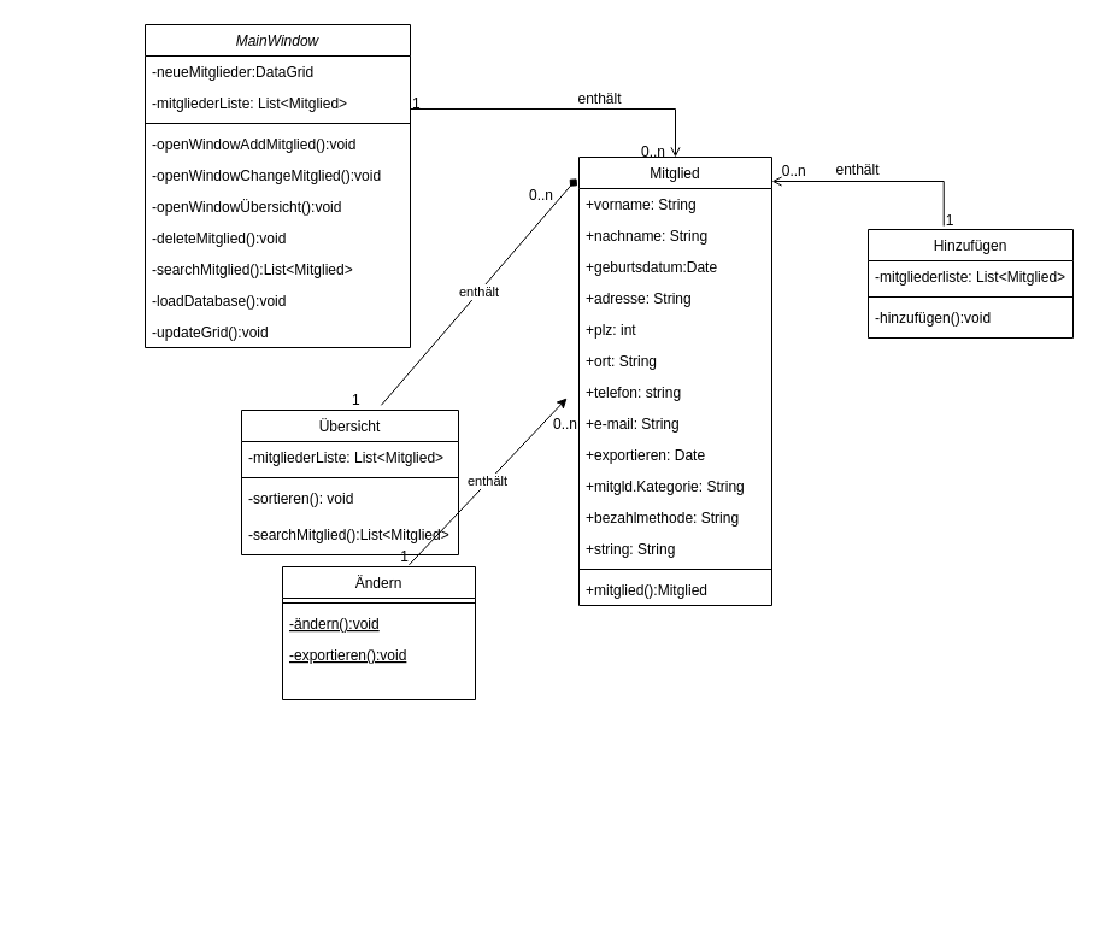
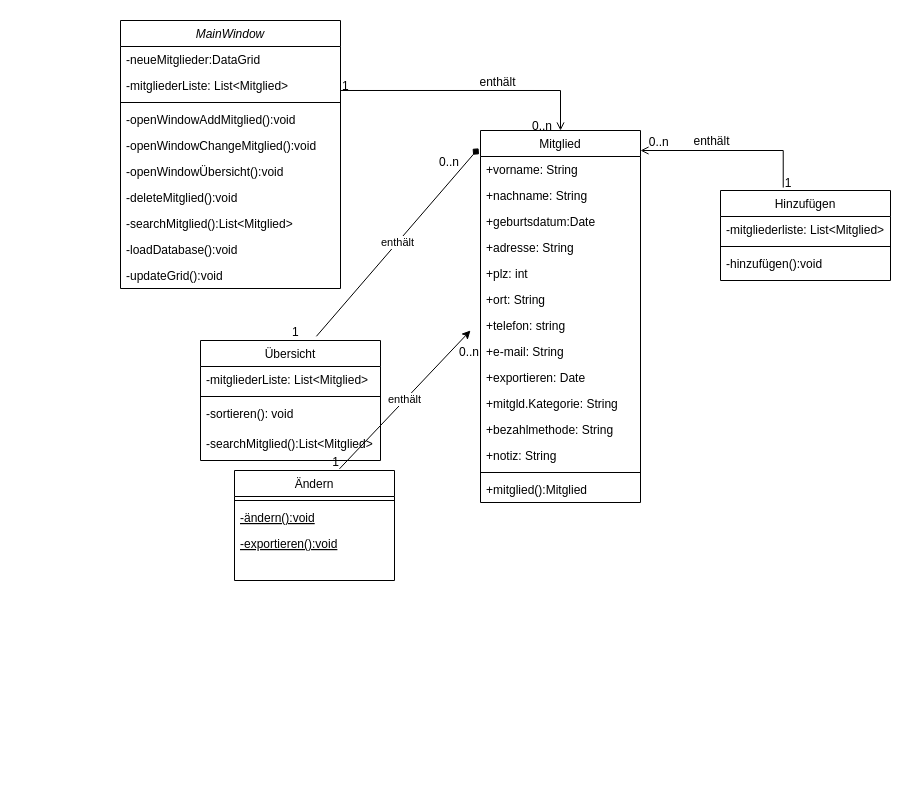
  <mxCell id="0" />
  <mxCell id="1" parent="0" />
  <mxCell id="2" value="MainWindow" style="swimlane;fontStyle=2;align=center;verticalAlign=top;childLayout=stackLayout;horizontal=1;startSize=26;horizontalStack=0;resizeParent=1;resizeLast=0;collapsible=1;marginBottom=0;rounded=0;shadow=0;strokeWidth=1;" parent="1" vertex="1"><mxGeometry x="120" y="20" width="220" height="268" as="geometry"><mxRectangle x="230" y="140" width="160" height="26" as="alternateBounds" /></mxGeometry></mxCell>
  <mxCell id="3" value="-neueMitglieder:DataGrid" style="text;align=left;verticalAlign=top;spacingLeft=4;spacingRight=4;overflow=hidden;rotatable=0;points=[[0,0.5],[1,0.5]];portConstraint=eastwest;" parent="2" vertex="1"><mxGeometry y="26" width="220" height="26" as="geometry" /></mxCell>
  <mxCell id="4" value="-mitgliederListe: List&lt;Mitglied&gt;" style="text;align=left;verticalAlign=top;spacingLeft=4;spacingRight=4;overflow=hidden;rotatable=0;points=[[0,0.5],[1,0.5]];portConstraint=eastwest;" parent="2" vertex="1"><mxGeometry y="52" width="220" height="26" as="geometry" /></mxCell>
  <mxCell id="5" value="" style="line;html=1;strokeWidth=1;align=left;verticalAlign=middle;spacingTop=-1;spacingLeft=3;spacingRight=3;rotatable=0;labelPosition=right;points=[];portConstraint=eastwest;" parent="2" vertex="1"><mxGeometry y="78" width="220" height="8" as="geometry" /></mxCell>
  <mxCell id="6" value="-openWindowAddMitglied():void" style="text;align=left;verticalAlign=top;spacingLeft=4;spacingRight=4;overflow=hidden;rotatable=0;points=[[0,0.5],[1,0.5]];portConstraint=eastwest;" parent="2" vertex="1"><mxGeometry y="86" width="220" height="26" as="geometry" /></mxCell>
  <mxCell id="7" value="-openWindowChangeMitglied():void" style="text;align=left;verticalAlign=top;spacingLeft=4;spacingRight=4;overflow=hidden;rotatable=0;points=[[0,0.5],[1,0.5]];portConstraint=eastwest;" parent="2" vertex="1"><mxGeometry y="112" width="220" height="26" as="geometry" /></mxCell>
  <mxCell id="8" value="-openWindowÜbersicht():void" style="text;align=left;verticalAlign=top;spacingLeft=4;spacingRight=4;overflow=hidden;rotatable=0;points=[[0,0.5],[1,0.5]];portConstraint=eastwest;" parent="2" vertex="1"><mxGeometry y="138" width="220" height="26" as="geometry" /></mxCell>
  <mxCell id="9" value="-deleteMitglied():void" style="text;align=left;verticalAlign=top;spacingLeft=4;spacingRight=4;overflow=hidden;rotatable=0;points=[[0,0.5],[1,0.5]];portConstraint=eastwest;" parent="2" vertex="1"><mxGeometry y="164" width="220" height="26" as="geometry" /></mxCell>
  <mxCell id="10" value="-searchMitglied():List&lt;Mitglied&gt;" style="text;align=left;verticalAlign=top;spacingLeft=4;spacingRight=4;overflow=hidden;rotatable=0;points=[[0,0.5],[1,0.5]];portConstraint=eastwest;" parent="2" vertex="1"><mxGeometry y="190" width="220" height="26" as="geometry" /></mxCell>
  <mxCell id="11" value="-loadDatabase():void" style="text;align=left;verticalAlign=top;spacingLeft=4;spacingRight=4;overflow=hidden;rotatable=0;points=[[0,0.5],[1,0.5]];portConstraint=eastwest;" parent="2" vertex="1"><mxGeometry y="216" width="220" height="26" as="geometry" /></mxCell>
  <mxCell id="12" value="-updateGrid():void" style="text;align=left;verticalAlign=top;spacingLeft=4;spacingRight=4;overflow=hidden;rotatable=0;points=[[0,0.5],[1,0.5]];portConstraint=eastwest;" parent="2" vertex="1"><mxGeometry y="242" width="220" height="26" as="geometry" /></mxCell>
  <mxCell id="13" value="Ändern" style="swimlane;fontStyle=0;align=center;verticalAlign=top;childLayout=stackLayout;horizontal=1;startSize=26;horizontalStack=0;resizeParent=1;resizeLast=0;collapsible=1;marginBottom=0;rounded=0;shadow=0;strokeWidth=1;" parent="1" vertex="1"><mxGeometry x="234" y="470" width="160" height="110" as="geometry"><mxRectangle x="130" y="380" width="160" height="26" as="alternateBounds" /></mxGeometry></mxCell>
  <mxCell id="14" value="" style="line;html=1;strokeWidth=1;align=left;verticalAlign=middle;spacingTop=-1;spacingLeft=3;spacingRight=3;rotatable=0;labelPosition=right;points=[];portConstraint=eastwest;" parent="13" vertex="1"><mxGeometry y="26" width="160" height="8" as="geometry" /></mxCell>
  <mxCell id="15" value="-ändern():void" style="text;align=left;verticalAlign=top;spacingLeft=4;spacingRight=4;overflow=hidden;rotatable=0;points=[[0,0.5],[1,0.5]];portConstraint=eastwest;fontStyle=4" parent="13" vertex="1"><mxGeometry y="34" width="160" height="26" as="geometry" /></mxCell>
  <mxCell id="16" value="-exportieren():void" style="text;align=left;verticalAlign=top;spacingLeft=4;spacingRight=4;overflow=hidden;rotatable=0;points=[[0,0.5],[1,0.5]];portConstraint=eastwest;fontStyle=4" parent="13" vertex="1"><mxGeometry y="60" width="160" height="24" as="geometry" /></mxCell>
  <mxCell id="17" value="Übersicht" style="swimlane;fontStyle=0;align=center;verticalAlign=top;childLayout=stackLayout;horizontal=1;startSize=26;horizontalStack=0;resizeParent=1;resizeLast=0;collapsible=1;marginBottom=0;rounded=0;shadow=0;strokeWidth=1;" parent="1" vertex="1"><mxGeometry x="200" y="340" width="180" height="120" as="geometry"><mxRectangle x="340" y="380" width="170" height="26" as="alternateBounds" /></mxGeometry></mxCell>
  <mxCell id="18" value="-mitgliederListe: List&lt;Mitglied&gt;" style="text;align=left;verticalAlign=top;spacingLeft=4;spacingRight=4;overflow=hidden;rotatable=0;points=[[0,0.5],[1,0.5]];portConstraint=eastwest;" parent="17" vertex="1"><mxGeometry y="26" width="180" height="26" as="geometry" /></mxCell>
  <mxCell id="19" value="" style="line;html=1;strokeWidth=1;align=left;verticalAlign=middle;spacingTop=-1;spacingLeft=3;spacingRight=3;rotatable=0;labelPosition=right;points=[];portConstraint=eastwest;" parent="17" vertex="1"><mxGeometry y="52" width="180" height="8" as="geometry" /></mxCell>
  <mxCell id="20" value="-sortieren(): void" style="text;align=left;verticalAlign=top;spacingLeft=4;spacingRight=4;overflow=hidden;rotatable=0;points=[[0,0.5],[1,0.5]];portConstraint=eastwest;" parent="17" vertex="1"><mxGeometry y="60" width="180" height="30" as="geometry" /></mxCell>
  <mxCell id="21" value="-searchMitglied():List&lt;Mitglied&gt;" style="text;align=left;verticalAlign=top;spacingLeft=4;spacingRight=4;overflow=hidden;rotatable=0;points=[[0,0.5],[1,0.5]];portConstraint=eastwest;" parent="17" vertex="1"><mxGeometry y="90" width="180" height="30" as="geometry" /></mxCell>
  <mxCell id="22" value="Hinzufügen" style="swimlane;fontStyle=0;align=center;verticalAlign=top;childLayout=stackLayout;horizontal=1;startSize=26;horizontalStack=0;resizeParent=1;resizeLast=0;collapsible=1;marginBottom=0;rounded=0;shadow=0;strokeWidth=1;" parent="1" vertex="1"><mxGeometry x="720" y="190" width="170" height="90" as="geometry"><mxRectangle x="550" y="140" width="160" height="26" as="alternateBounds" /></mxGeometry></mxCell>
  <mxCell id="23" value="-mitgliederliste: List&lt;Mitglied&gt;" style="text;align=left;verticalAlign=top;spacingLeft=4;spacingRight=4;overflow=hidden;rotatable=0;points=[[0,0.5],[1,0.5]];portConstraint=eastwest;rounded=0;shadow=0;html=0;" parent="22" vertex="1"><mxGeometry y="26" width="170" height="26" as="geometry" /></mxCell>
  <mxCell id="24" value="" style="line;html=1;strokeWidth=1;align=left;verticalAlign=middle;spacingTop=-1;spacingLeft=3;spacingRight=3;rotatable=0;labelPosition=right;points=[];portConstraint=eastwest;" parent="22" vertex="1"><mxGeometry y="52" width="170" height="8" as="geometry" /></mxCell>
  <mxCell id="25" value="-hinzufügen():void" style="text;align=left;verticalAlign=top;spacingLeft=4;spacingRight=4;overflow=hidden;rotatable=0;points=[[0,0.5],[1,0.5]];portConstraint=eastwest;rounded=0;shadow=0;html=0;" parent="22" vertex="1"><mxGeometry y="60" width="170" height="26" as="geometry" /></mxCell>
  <mxCell id="26" style="text;align=left;verticalAlign=top;spacingLeft=4;spacingRight=4;overflow=hidden;rotatable=0;points=[[0,0.5],[1,0.5]];portConstraint=eastwest;fontStyle=4" parent="1" vertex="1"><mxGeometry x="20" y="740" width="160" height="24" as="geometry" /></mxCell>
  <mxCell id="27" value="Mitglied" style="swimlane;fontStyle=0;align=center;verticalAlign=top;childLayout=stackLayout;horizontal=1;startSize=26;horizontalStack=0;resizeParent=1;resizeLast=0;collapsible=1;marginBottom=0;rounded=0;shadow=0;strokeWidth=1;" parent="1" vertex="1"><mxGeometry x="480" y="130" width="160" height="372" as="geometry"><mxRectangle x="550" y="140" width="160" height="26" as="alternateBounds" /></mxGeometry></mxCell>
  <mxCell id="28" value="+vorname: String" style="text;align=left;verticalAlign=top;spacingLeft=4;spacingRight=4;overflow=hidden;rotatable=0;points=[[0,0.5],[1,0.5]];portConstraint=eastwest;" parent="27" vertex="1"><mxGeometry y="26" width="160" height="26" as="geometry" /></mxCell>
  <mxCell id="29" value="+nachname: String" style="text;align=left;verticalAlign=top;spacingLeft=4;spacingRight=4;overflow=hidden;rotatable=0;points=[[0,0.5],[1,0.5]];portConstraint=eastwest;rounded=0;shadow=0;html=0;" parent="27" vertex="1"><mxGeometry y="52" width="160" height="26" as="geometry" /></mxCell>
  <mxCell id="30" value="+geburtsdatum:Date" style="text;align=left;verticalAlign=top;spacingLeft=4;spacingRight=4;overflow=hidden;rotatable=0;points=[[0,0.5],[1,0.5]];portConstraint=eastwest;rounded=0;shadow=0;html=0;" parent="27" vertex="1"><mxGeometry y="78" width="160" height="26" as="geometry" /></mxCell>
  <mxCell id="31" value="+adresse: String" style="text;align=left;verticalAlign=top;spacingLeft=4;spacingRight=4;overflow=hidden;rotatable=0;points=[[0,0.5],[1,0.5]];portConstraint=eastwest;rounded=0;shadow=0;html=0;" parent="27" vertex="1"><mxGeometry y="104" width="160" height="26" as="geometry" /></mxCell>
  <mxCell id="32" value="+plz: int" style="text;align=left;verticalAlign=top;spacingLeft=4;spacingRight=4;overflow=hidden;rotatable=0;points=[[0,0.5],[1,0.5]];portConstraint=eastwest;rounded=0;shadow=0;html=0;" parent="27" vertex="1"><mxGeometry y="130" width="160" height="26" as="geometry" /></mxCell>
  <mxCell id="33" value="+ort: String" style="text;align=left;verticalAlign=top;spacingLeft=4;spacingRight=4;overflow=hidden;rotatable=0;points=[[0,0.5],[1,0.5]];portConstraint=eastwest;rounded=0;shadow=0;html=0;" parent="27" vertex="1"><mxGeometry y="156" width="160" height="26" as="geometry" /></mxCell>
  <mxCell id="34" value="+telefon: string" style="text;align=left;verticalAlign=top;spacingLeft=4;spacingRight=4;overflow=hidden;rotatable=0;points=[[0,0.5],[1,0.5]];portConstraint=eastwest;rounded=0;shadow=0;html=0;aspect=fixed;" parent="27" vertex="1"><mxGeometry y="182" width="160" height="26" as="geometry" /></mxCell>
  <mxCell id="35" value="+e-mail: String" style="text;align=left;verticalAlign=top;spacingLeft=4;spacingRight=4;overflow=hidden;rotatable=0;points=[[0,0.5],[1,0.5]];portConstraint=eastwest;rounded=0;shadow=0;html=0;" parent="27" vertex="1"><mxGeometry y="208" width="160" height="26" as="geometry" /></mxCell>
  <mxCell id="36" value="+exportieren: Date" style="text;align=left;verticalAlign=top;spacingLeft=4;spacingRight=4;overflow=hidden;rotatable=0;points=[[0,0.5],[1,0.5]];portConstraint=eastwest;rounded=0;shadow=0;html=0;" parent="27" vertex="1"><mxGeometry y="234" width="160" height="26" as="geometry" /></mxCell>
  <mxCell id="37" value="+mitgld.Kategorie: String" style="text;align=left;verticalAlign=top;spacingLeft=4;spacingRight=4;overflow=hidden;rotatable=0;points=[[0,0.5],[1,0.5]];portConstraint=eastwest;rounded=0;shadow=0;html=0;" parent="27" vertex="1"><mxGeometry y="260" width="160" height="26" as="geometry" /></mxCell>
  <mxCell id="38" value="+bezahlmethode: String" style="text;align=left;verticalAlign=top;spacingLeft=4;spacingRight=4;overflow=hidden;rotatable=0;points=[[0,0.5],[1,0.5]];portConstraint=eastwest;rounded=0;shadow=0;html=0;" parent="27" vertex="1"><mxGeometry y="286" width="160" height="26" as="geometry" /></mxCell>
- <mxCell id="39" value="+string: String" style="text;align=left;verticalAlign=top;spacingLeft=4;spacingRight=4;overflow=hidden;rotatable=0;points=[[0,0.5],[1,0.5]];portConstraint=eastwest;rounded=0;shadow=0;html=0;" parent="27" vertex="1"><mxGeometry y="312" width="160" height="26" as="geometry" /></mxCell>
+ <mxCell id="39" value="+notiz: String" style="text;align=left;verticalAlign=top;spacingLeft=4;spacingRight=4;overflow=hidden;rotatable=0;points=[[0,0.5],[1,0.5]];portConstraint=eastwest;rounded=0;shadow=0;html=0;" parent="27" vertex="1"><mxGeometry y="312" width="160" height="26" as="geometry" /></mxCell>
  <mxCell id="40" value="" style="line;html=1;strokeWidth=1;align=left;verticalAlign=middle;spacingTop=-1;spacingLeft=3;spacingRight=3;rotatable=0;labelPosition=right;points=[];portConstraint=eastwest;" parent="27" vertex="1"><mxGeometry y="338" width="160" height="8" as="geometry" /></mxCell>
  <mxCell id="41" value="+mitglied():Mitglied" style="text;align=left;verticalAlign=top;spacingLeft=4;spacingRight=4;overflow=hidden;rotatable=0;points=[[0,0.5],[1,0.5]];portConstraint=eastwest;rounded=0;shadow=0;html=0;" parent="27" vertex="1"><mxGeometry y="346" width="160" height="26" as="geometry" /></mxCell>
  <mxCell id="42" value="" style="endArrow=open;shadow=0;strokeWidth=1;rounded=0;endFill=1;edgeStyle=elbowEdgeStyle;elbow=vertical;exitX=1;exitY=0.692;exitDx=0;exitDy=0;exitPerimeter=0;" parent="1" source="4" target="27" edge="1"><mxGeometry x="0.5" y="41" relative="1" as="geometry"><mxPoint x="320" y="90" as="sourcePoint" /><mxPoint x="400" y="90" as="targetPoint" /><mxPoint x="-40" y="32" as="offset" /><Array as="points"><mxPoint x="300" y="90" /><mxPoint x="420" y="110" /></Array></mxGeometry></mxCell>
  <mxCell id="43" value="1" style="resizable=0;align=left;verticalAlign=bottom;labelBackgroundColor=none;fontSize=12;" parent="42" connectable="0" vertex="1"><mxGeometry x="-1" relative="1" as="geometry"><mxPoint y="4" as="offset" /></mxGeometry></mxCell>
  <mxCell id="44" value="0..n" style="resizable=0;align=right;verticalAlign=bottom;labelBackgroundColor=none;fontSize=12;" parent="42" connectable="0" vertex="1"><mxGeometry x="1" relative="1" as="geometry"><mxPoint x="-7" y="4" as="offset" /></mxGeometry></mxCell>
  <mxCell id="45" value="enthält" style="text;html=1;resizable=0;points=[];;align=center;verticalAlign=middle;labelBackgroundColor=none;rounded=0;shadow=0;strokeWidth=1;fontSize=12;" parent="42" vertex="1" connectable="0"><mxGeometry x="0.5" y="49" relative="1" as="geometry"><mxPoint x="-38" y="40" as="offset" /></mxGeometry></mxCell>
  <mxCell id="46" value="" style="endArrow=open;shadow=0;strokeWidth=1;rounded=0;endFill=1;edgeStyle=elbowEdgeStyle;elbow=vertical;exitX=0.369;exitY=-0.033;exitDx=0;exitDy=0;exitPerimeter=0;" parent="1" source="22" edge="1"><mxGeometry x="0.5" y="41" relative="1" as="geometry"><mxPoint x="780" y="120" as="sourcePoint" /><mxPoint x="640" y="150" as="targetPoint" /><mxPoint x="-40" y="32" as="offset" /><Array as="points"><mxPoint x="730" y="150" /><mxPoint x="690" y="70" /></Array></mxGeometry></mxCell>
  <mxCell id="47" value="1" style="resizable=0;align=left;verticalAlign=bottom;labelBackgroundColor=none;fontSize=12;" parent="46" connectable="0" vertex="1"><mxGeometry x="-1" relative="1" as="geometry"><mxPoint y="4" as="offset" /></mxGeometry></mxCell>
  <mxCell id="48" value="0..n" style="resizable=0;align=right;verticalAlign=bottom;labelBackgroundColor=none;fontSize=12;" parent="46" connectable="0" vertex="1"><mxGeometry x="1" relative="1" as="geometry"><mxPoint x="30" as="offset" /></mxGeometry></mxCell>
  <mxCell id="49" value="enthält" style="text;html=1;resizable=0;points=[];;align=center;verticalAlign=middle;labelBackgroundColor=none;rounded=0;shadow=0;strokeWidth=1;fontSize=12;" parent="46" vertex="1" connectable="0"><mxGeometry x="0.5" y="49" relative="1" as="geometry"><mxPoint x="26" y="-59" as="offset" /></mxGeometry></mxCell>
  <mxCell id="50" value="enthält" style="endArrow=diamond;html=1;rounded=0;exitX=0.644;exitY=-0.035;exitDx=0;exitDy=0;exitPerimeter=0;entryX=-0.012;entryY=0.048;entryDx=0;entryDy=0;entryPerimeter=0;" parent="1" source="17" target="27" edge="1"><mxGeometry width="50" height="50" relative="1" as="geometry"><mxPoint x="290" y="280" as="sourcePoint" /><mxPoint x="400" y="310" as="targetPoint" /></mxGeometry></mxCell>
  <mxCell id="51" value="0..n" style="resizable=0;align=right;verticalAlign=bottom;labelBackgroundColor=none;fontSize=12;" parent="1" connectable="0" vertex="1"><mxGeometry x="460.004" y="170" as="geometry" /></mxCell>
  <mxCell id="52" value="1" style="resizable=0;align=left;verticalAlign=bottom;labelBackgroundColor=none;fontSize=12;" parent="1" connectable="0" vertex="1"><mxGeometry x="290" y="340.004" as="geometry" /></mxCell>
  <mxCell id="53" value="enthält" style="endArrow=classic;html=1;rounded=0;exitX=0.656;exitY=-0.015;exitDx=0;exitDy=0;exitPerimeter=0;" parent="1" source="13" edge="1"><mxGeometry width="50" height="50" relative="1" as="geometry"><mxPoint x="290" y="480" as="sourcePoint" /><mxPoint x="470" y="330" as="targetPoint" /></mxGeometry></mxCell>
  <mxCell id="54" value="0..n" style="resizable=0;align=right;verticalAlign=bottom;labelBackgroundColor=none;fontSize=12;" parent="1" connectable="0" vertex="1"><mxGeometry x="480.004" y="360" as="geometry" /></mxCell>
  <mxCell id="55" value="1" style="resizable=0;align=right;verticalAlign=bottom;labelBackgroundColor=none;fontSize=12;" parent="1" connectable="0" vertex="1"><mxGeometry x="340.004" y="470" as="geometry" /></mxCell>
